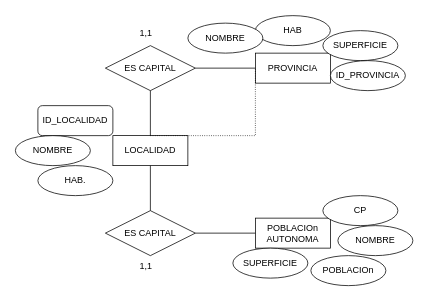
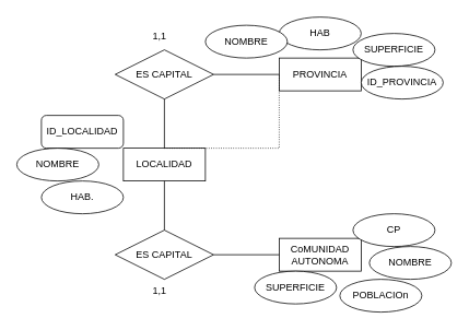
  <mxCell id="0" />
  <mxCell id="1" parent="0" />
- <mxCell id="2" value="POBLACIOn AUTONOMA" style="whiteSpace=wrap;html=1;align=center;" vertex="1" parent="1"><mxGeometry x="340" y="290" width="100" height="40" as="geometry" /></mxCell>
+ <mxCell id="2" value="CoMUNIDAD AUTONOMA" style="whiteSpace=wrap;html=1;align=center;" vertex="1" parent="1"><mxGeometry x="340" y="290" width="100" height="40" as="geometry" /></mxCell>
  <mxCell id="3" value="LOCALIDAD" style="whiteSpace=wrap;html=1;align=center;" vertex="1" parent="1"><mxGeometry x="150" y="180" width="100" height="40" as="geometry" /></mxCell>
  <mxCell id="4" value="PROVINCIA" style="whiteSpace=wrap;html=1;align=center;" vertex="1" parent="1"><mxGeometry x="340" y="70" width="100" height="40" as="geometry" /></mxCell>
  <mxCell id="5" value="ES CAPITAL" style="shape=rhombus;perimeter=rhombusPerimeter;whiteSpace=wrap;html=1;align=center;" vertex="1" parent="1"><mxGeometry x="140" y="60" width="120" height="60" as="geometry" /></mxCell>
  <mxCell id="6" value="ES CAPITAL" style="shape=rhombus;perimeter=rhombusPerimeter;whiteSpace=wrap;html=1;align=center;" vertex="1" parent="1"><mxGeometry x="140" y="280" width="120" height="60" as="geometry" /></mxCell>
  <mxCell id="7" value="" style="endArrow=none;html=1;rounded=0;dashed=1;dashPattern=1 2;entryX=0;entryY=0.5;entryDx=0;entryDy=0;exitX=0.5;exitY=0;exitDx=0;exitDy=0;" edge="1" parent="1" source="3" target="4"><mxGeometry relative="1" as="geometry"><mxPoint x="300" y="320" as="sourcePoint" /><mxPoint x="290" y="140" as="targetPoint" /><Array as="points"><mxPoint x="340" y="180" /></Array></mxGeometry></mxCell>
  <mxCell id="8" value="" style="endArrow=none;html=1;rounded=0;exitX=0.5;exitY=1;exitDx=0;exitDy=0;entryX=0.5;entryY=0;entryDx=0;entryDy=0;" edge="1" parent="1" source="5" target="3"><mxGeometry relative="1" as="geometry"><mxPoint x="330" y="190" as="sourcePoint" /><mxPoint x="490" y="190" as="targetPoint" /></mxGeometry></mxCell>
  <mxCell id="9" value="" style="endArrow=none;html=1;rounded=0;exitX=0;exitY=0.5;exitDx=0;exitDy=0;entryX=1;entryY=0.5;entryDx=0;entryDy=0;" edge="1" parent="1" source="4" target="5"><mxGeometry relative="1" as="geometry"><mxPoint x="220" y="130" as="sourcePoint" /><mxPoint x="210" y="190" as="targetPoint" /></mxGeometry></mxCell>
  <mxCell id="10" value="" style="endArrow=none;html=1;rounded=0;entryX=0;entryY=0.5;entryDx=0;entryDy=0;exitX=1;exitY=0.5;exitDx=0;exitDy=0;" edge="1" parent="1" source="6" target="2"><mxGeometry relative="1" as="geometry"><mxPoint x="330" y="190" as="sourcePoint" /><mxPoint x="490" y="190" as="targetPoint" /></mxGeometry></mxCell>
  <mxCell id="11" value="" style="endArrow=none;html=1;rounded=0;entryX=0.5;entryY=0;entryDx=0;entryDy=0;exitX=0.5;exitY=1;exitDx=0;exitDy=0;" edge="1" parent="1" source="3" target="6"><mxGeometry relative="1" as="geometry"><mxPoint x="270" y="320" as="sourcePoint" /><mxPoint x="350" y="320" as="targetPoint" /></mxGeometry></mxCell>
  <mxCell id="12" value="CP" style="ellipse;whiteSpace=wrap;html=1;align=center;" vertex="1" parent="1"><mxGeometry x="430" y="260" width="100" height="40" as="geometry" /></mxCell>
  <mxCell id="13" value="POBLACIOn" style="ellipse;whiteSpace=wrap;html=1;align=center;" vertex="1" parent="1"><mxGeometry x="414" y="340" width="100" height="40" as="geometry" /></mxCell>
  <mxCell id="14" value="NOMBRE" style="ellipse;whiteSpace=wrap;html=1;align=center;" vertex="1" parent="1"><mxGeometry x="450" y="300" width="100" height="40" as="geometry" /></mxCell>
  <mxCell id="15" value="SUPERFICIE" style="ellipse;whiteSpace=wrap;html=1;align=center;" vertex="1" parent="1"><mxGeometry x="430" y="40" width="100" height="40" as="geometry" /></mxCell>
  <mxCell id="16" value="HAB" style="ellipse;whiteSpace=wrap;html=1;align=center;" vertex="1" parent="1"><mxGeometry x="340" y="20" width="100" height="40" as="geometry" /></mxCell>
  <mxCell id="17" value="NOMBRE" style="ellipse;whiteSpace=wrap;html=1;align=center;" vertex="1" parent="1"><mxGeometry x="250" y="30" width="100" height="40" as="geometry" /></mxCell>
  <mxCell id="18" value="ID_PROVINCIA" style="ellipse;whiteSpace=wrap;html=1;align=center;" vertex="1" parent="1"><mxGeometry x="440" y="80" width="100" height="40" as="geometry" /></mxCell>
  <mxCell id="19" value="ID_LOCALIDAD" style="whiteSpace=wrap;html=1;align=center;rounded=1;" vertex="1" parent="1"><mxGeometry x="50" y="140" width="100" height="40" as="geometry" /></mxCell>
  <mxCell id="20" value="NOMBRE" style="ellipse;whiteSpace=wrap;html=1;align=center;" vertex="1" parent="1"><mxGeometry x="20" y="180" width="100" height="40" as="geometry" /></mxCell>
  <mxCell id="21" value="HAB." style="ellipse;whiteSpace=wrap;html=1;align=center;" vertex="1" parent="1"><mxGeometry x="50" y="220" width="100" height="40" as="geometry" /></mxCell>
  <mxCell id="22" value="SUPERFICIE" style="ellipse;whiteSpace=wrap;html=1;align=center;" vertex="1" parent="1"><mxGeometry x="310" y="330" width="100" height="40" as="geometry" /></mxCell>
  <mxCell id="23" value="1,1" style="text;strokeColor=none;fillColor=none;spacingLeft=4;spacingRight=4;overflow=hidden;rotatable=0;points=[[0,0.5],[1,0.5]];portConstraint=eastwest;fontSize=12;" vertex="1" parent="1"><mxGeometry x="180" y="30" width="40" height="30" as="geometry" /></mxCell>
  <mxCell id="24" value="1,1" style="text;strokeColor=none;fillColor=none;spacingLeft=4;spacingRight=4;overflow=hidden;rotatable=0;points=[[0,0.5],[1,0.5]];portConstraint=eastwest;fontSize=12;" vertex="1" parent="1"><mxGeometry x="180" y="340" width="40" height="30" as="geometry" /></mxCell>
